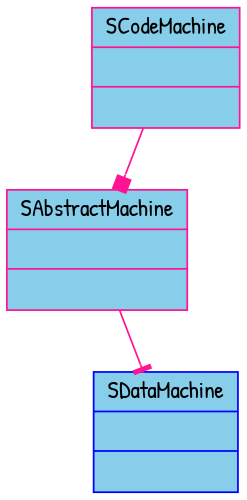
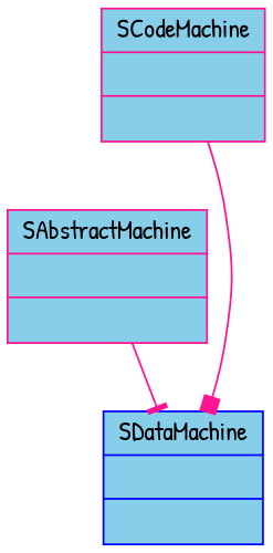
  digraph {
    fontname="Patrick Hand"
    node [color=deeppink fillcolor=skyblue fontname="Patrick Hand" shape=record style=filled]
    edge [color=deeppink fontname="Patrick Hand"]
    n1 [label="{SAbstractMachine||}"]
    n2 [color=blue label="{SDataMachine||}"]
    n3 [label="{SCodeMachine||}"]
    n1 -> n2 [arrowhead=tee]
-   n3 -> n1 [arrowhead=box]
+   n3 -> n2 [arrowhead=box]
  }
